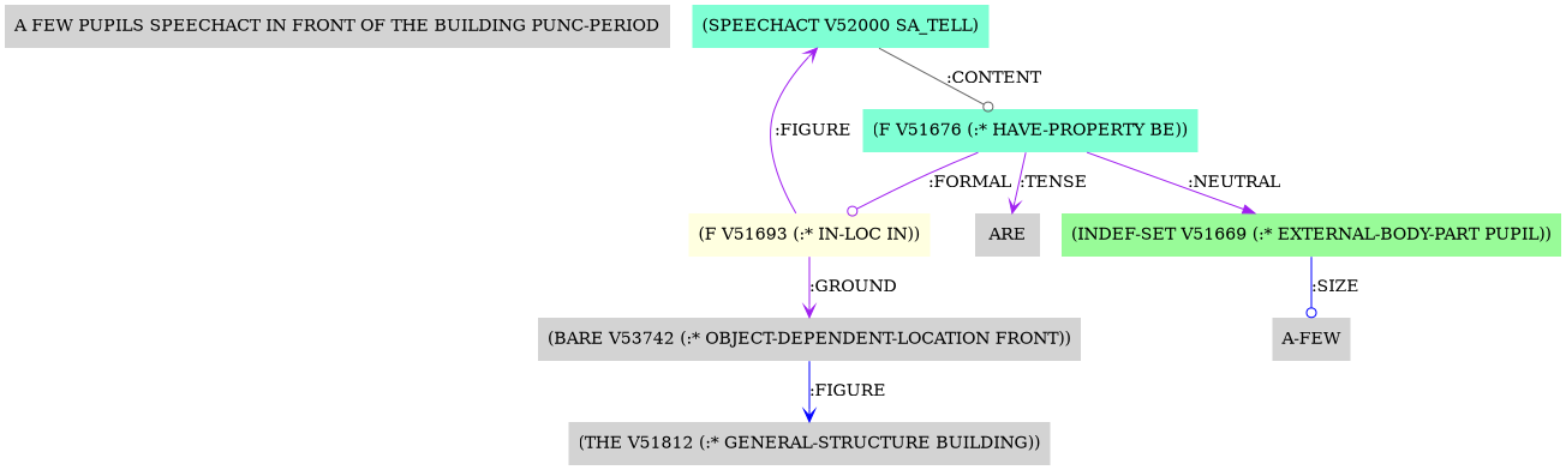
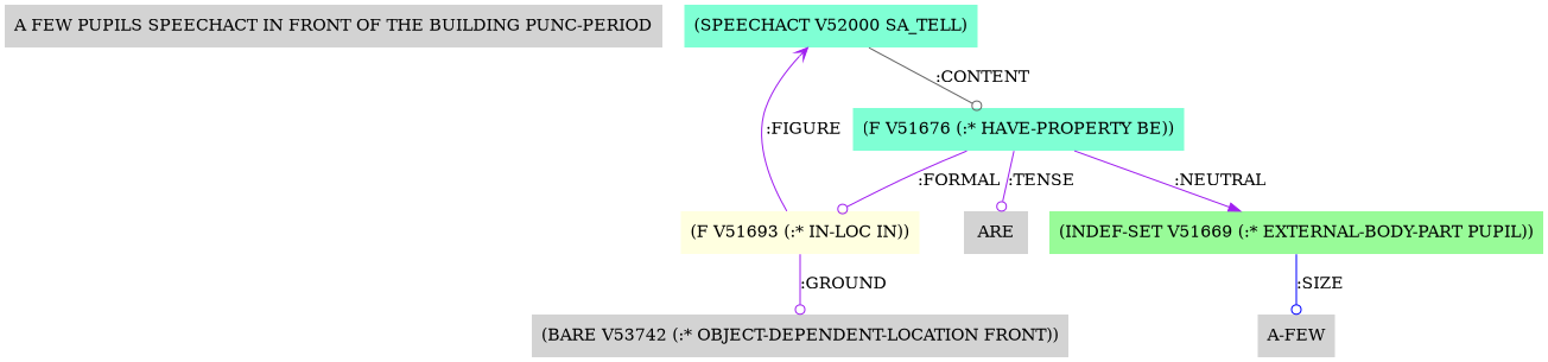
  digraph {
    node [color=red fillcolor=lightgrey shape=none style=filled]
    edge [arrowhead=odot color=purple]
    n1 [label="A FEW PUPILS SPEECHACT IN FRONT OF THE BUILDING PUNC-PERIOD"]
    n2 [fillcolor=aquamarine label="(SPEECHACT V52000 SA_TELL)"]
    n3 [fillcolor=aquamarine label="(F V51676 (:* HAVE-PROPERTY BE))"]
    n4 [fillcolor=palegreen label="(INDEF-SET V51669 (:* EXTERNAL-BODY-PART PUPIL))"]
    n5 [color=teal fillcolor=lightyellow label="(F V51693 (:* IN-LOC IN))"]
    n6 [color=teal label=ARE]
    n7 [label="A-FEW"]
    n8 [label="(BARE V53742 (:* OBJECT-DEPENDENT-LOCATION FRONT))"]
-   n9 [color=teal label="(THE V51812 (:* GENERAL-STRUCTURE BUILDING))"]
    n2 -> n3 [color=gray40 label=":CONTENT"]
    n3 -> n4 [arrowhead=normal label=":NEUTRAL"]
    n3 -> n5 [label=":FORMAL"]
-   n3 -> n6 [arrowhead=vee label=":TENSE"]
+   n3 -> n6 [label=":TENSE"]
    n4 -> n7 [color=blue label=":SIZE"]
    n5 -> n2 [arrowhead=vee label=":FIGURE"]
-   n5 -> n8 [arrowhead=vee label=":GROUND"]
-   n8 -> n9 [arrowhead=vee color=blue label=":FIGURE"]
+   n5 -> n8 [label=":GROUND"]
  }
